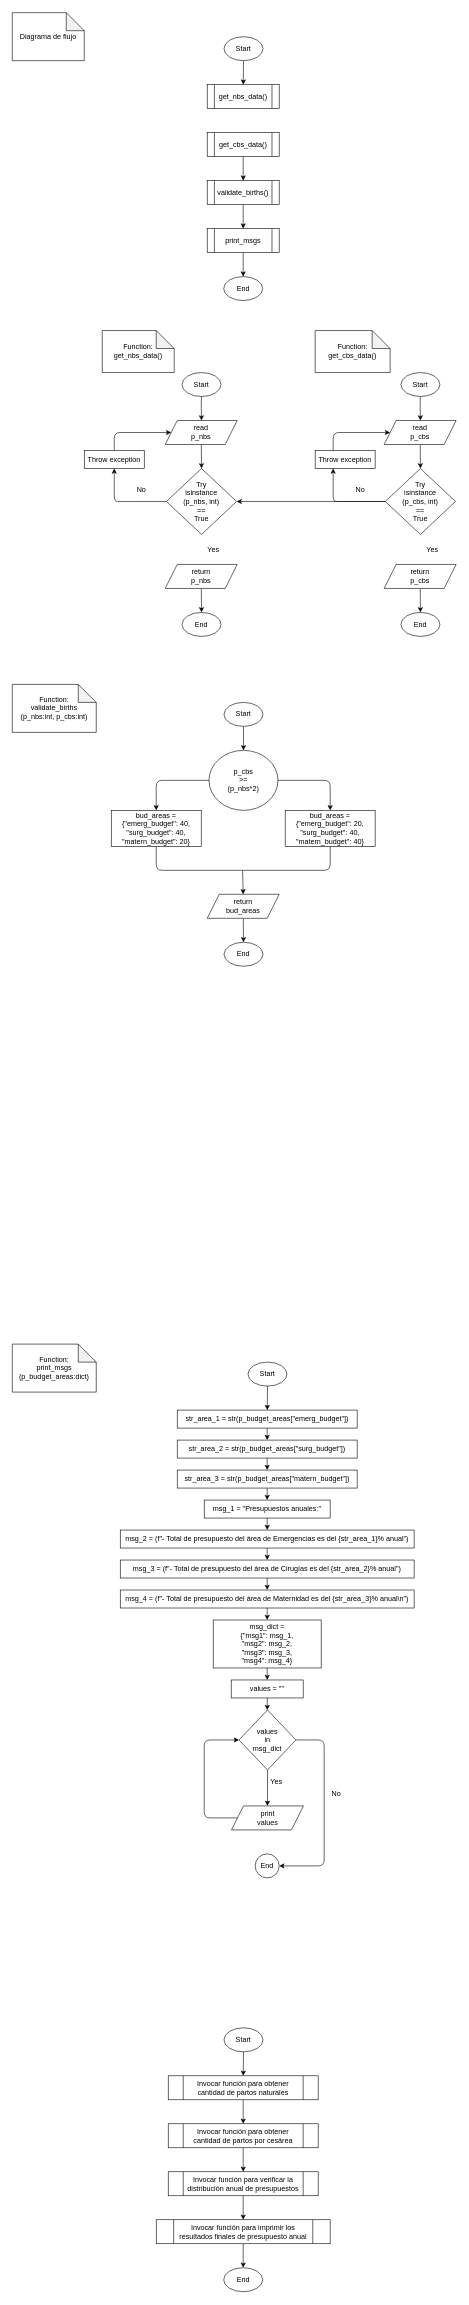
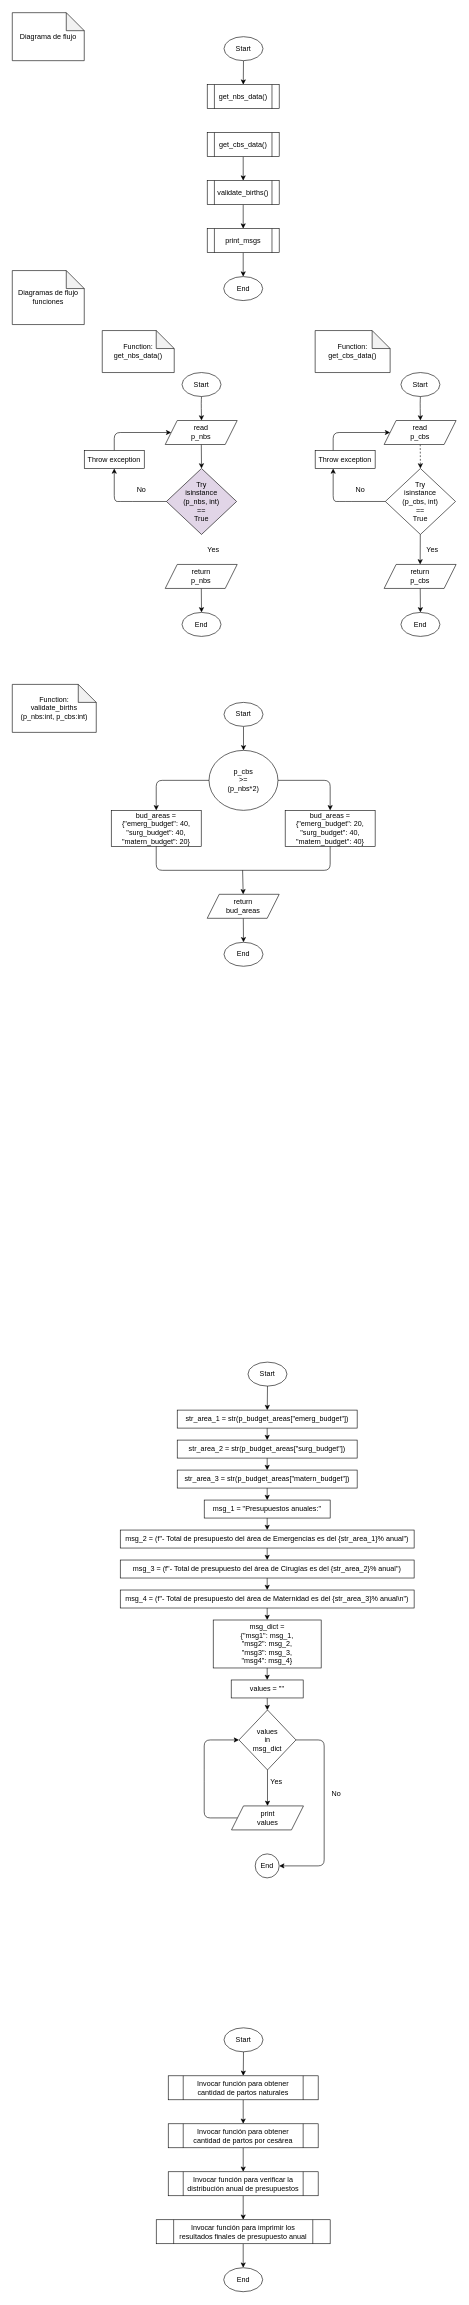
  <mxCell id="0" />
  <mxCell id="1" parent="0" />
  <mxCell id="2" value="Diagrama de flujo" style="shape=note;whiteSpace=wrap;html=1;backgroundOutline=1;darkOpacity=0.05;" vertex="1" parent="1"><mxGeometry x="20" y="20" width="120" height="80" as="geometry" /></mxCell>
  <mxCell id="3" value="" style="edgeStyle=none;html=1;" edge="1" parent="1" source="4" target="5"><mxGeometry relative="1" as="geometry" /></mxCell>
  <mxCell id="4" value="Start" style="ellipse;whiteSpace=wrap;html=1;" vertex="1" parent="1"><mxGeometry x="373" y="60" width="65" height="40" as="geometry" /></mxCell>
  <mxCell id="5" value="get_nbs_data()" style="shape=process;whiteSpace=wrap;html=1;backgroundOutline=1;" vertex="1" parent="1"><mxGeometry x="345" y="140" width="120" height="40" as="geometry" /></mxCell>
  <mxCell id="6" value="" style="edgeStyle=none;html=1;" edge="1" parent="1" source="7" target="9"><mxGeometry relative="1" as="geometry" /></mxCell>
  <mxCell id="7" value="get_cbs_data()" style="shape=process;whiteSpace=wrap;html=1;backgroundOutline=1;" vertex="1" parent="1"><mxGeometry x="345" y="220" width="120" height="40" as="geometry" /></mxCell>
  <mxCell id="8" value="" style="edgeStyle=none;html=1;" edge="1" parent="1" source="9" target="11"><mxGeometry relative="1" as="geometry" /></mxCell>
  <mxCell id="9" value="validate_births()" style="shape=process;whiteSpace=wrap;html=1;backgroundOutline=1;" vertex="1" parent="1"><mxGeometry x="345" y="300" width="120" height="40" as="geometry" /></mxCell>
  <mxCell id="10" value="" style="edgeStyle=none;html=1;" edge="1" parent="1" source="11" target="12"><mxGeometry relative="1" as="geometry" /></mxCell>
  <mxCell id="11" value="print_msgs" style="shape=process;whiteSpace=wrap;html=1;backgroundOutline=1;" vertex="1" parent="1"><mxGeometry x="345" y="380" width="120" height="40" as="geometry" /></mxCell>
  <mxCell id="12" value="End" style="ellipse;whiteSpace=wrap;html=1;" vertex="1" parent="1"><mxGeometry x="372.5" y="460" width="65" height="40" as="geometry" /></mxCell>
+ <mxCell id="13" value="Diagramas de flujo funciones" style="shape=note;whiteSpace=wrap;html=1;backgroundOutline=1;darkOpacity=0.05;" vertex="1" parent="1"><mxGeometry x="20" y="450" width="120" height="90" as="geometry" /></mxCell>
  <mxCell id="14" value="" style="edgeStyle=none;html=1;entryX=0.5;entryY=0;entryDx=0;entryDy=0;" edge="1" parent="1" source="15"><mxGeometry relative="1" as="geometry"><mxPoint x="335.5" y="700" as="targetPoint" /><Array as="points"><mxPoint x="335" y="670" /></Array></mxGeometry></mxCell>
  <mxCell id="15" value="Start" style="ellipse;whiteSpace=wrap;html=1;" vertex="1" parent="1"><mxGeometry x="303" y="620" width="65" height="40" as="geometry" /></mxCell>
  <mxCell id="16" value="" style="edgeStyle=none;html=1;entryX=0.5;entryY=0;entryDx=0;entryDy=0;" edge="1" parent="1" source="17" target="19"><mxGeometry relative="1" as="geometry"><mxPoint x="-6.873" y="831.53" as="targetPoint" /></mxGeometry></mxCell>
  <mxCell id="17" value="read&lt;br&gt;p_nbs" style="shape=parallelogram;perimeter=parallelogramPerimeter;whiteSpace=wrap;html=1;fixedSize=1;" vertex="1" parent="1"><mxGeometry x="275" y="700" width="120" height="40" as="geometry" /></mxCell>
  <mxCell id="18" value="" style="edgeStyle=none;html=1;exitX=0.5;exitY=1;exitDx=0;exitDy=0;entryX=0.5;entryY=0;entryDx=0;entryDy=0;startArrow=none;" edge="1" parent="1" source="25"><mxGeometry relative="1" as="geometry"><mxPoint x="335.5" y="980" as="targetPoint" /></mxGeometry></mxCell>
- <mxCell id="19" value="Try&lt;br&gt;isinstance&lt;br&gt;(p_nbs, int)&lt;br&gt;==&lt;br&gt;True" style="rhombus;whiteSpace=wrap;html=1;" vertex="1" parent="1"><mxGeometry x="277" y="780" width="117" height="110" as="geometry" /></mxCell>
+ <mxCell id="19" value="Try&lt;br&gt;isinstance&lt;br&gt;(p_nbs, int)&lt;br&gt;==&lt;br&gt;True" style="rhombus;whiteSpace=wrap;html=1;fillColor=#e1d5e7;" vertex="1" parent="1"><mxGeometry x="277" y="780" width="117" height="110" as="geometry" /></mxCell>
  <mxCell id="20" value="No" style="text;html=1;align=center;verticalAlign=middle;resizable=0;points=[];autosize=1;strokeColor=none;fillColor=none;" vertex="1" parent="1"><mxGeometry x="215" y="800" width="40" height="30" as="geometry" /></mxCell>
  <mxCell id="21" value="" style="endArrow=classic;html=1;exitX=0;exitY=0.5;exitDx=0;exitDy=0;entryX=0.5;entryY=1;entryDx=0;entryDy=0;" edge="1" parent="1" source="19" target="27"><mxGeometry width="50" height="50" relative="1" as="geometry"><mxPoint x="10" y="800" as="sourcePoint" /><mxPoint x="60" y="750" as="targetPoint" /><Array as="points"><mxPoint x="210" y="835" /><mxPoint x="190" y="835" /></Array></mxGeometry></mxCell>
  <mxCell id="22" value="Yes" style="text;html=1;align=center;verticalAlign=middle;resizable=0;points=[];autosize=1;strokeColor=none;fillColor=none;" vertex="1" parent="1"><mxGeometry x="335" y="900" width="40" height="30" as="geometry" /></mxCell>
  <mxCell id="23" value="End" style="ellipse;whiteSpace=wrap;html=1;" vertex="1" parent="1"><mxGeometry x="303" y="1020" width="65" height="40" as="geometry" /></mxCell>
  <mxCell id="24" value="" style="edgeStyle=none;html=1;" edge="1" parent="1" source="25" target="23"><mxGeometry relative="1" as="geometry" /></mxCell>
  <mxCell id="25" value="return&lt;br&gt;p_nbs" style="shape=parallelogram;perimeter=parallelogramPerimeter;whiteSpace=wrap;html=1;fixedSize=1;" vertex="1" parent="1"><mxGeometry x="275" y="940" width="120" height="40" as="geometry" /></mxCell>
  <mxCell id="26" style="edgeStyle=none;html=1;entryX=0;entryY=0.5;entryDx=0;entryDy=0;exitX=0.5;exitY=0;exitDx=0;exitDy=0;" edge="1" parent="1" source="27" target="17"><mxGeometry relative="1" as="geometry"><Array as="points"><mxPoint x="190" y="720" /></Array></mxGeometry></mxCell>
  <mxCell id="27" value="Throw exception" style="whiteSpace=wrap;html=1;" vertex="1" parent="1"><mxGeometry x="140" y="750" width="100" height="30" as="geometry" /></mxCell>
  <mxCell id="28" value="Function:&lt;br&gt;get_nbs_data()" style="shape=note;whiteSpace=wrap;html=1;backgroundOutline=1;darkOpacity=0.05;" vertex="1" parent="1"><mxGeometry x="170" y="550" width="120" height="70" as="geometry" /></mxCell>
  <mxCell id="29" value="" style="edgeStyle=none;html=1;entryX=0.5;entryY=0;entryDx=0;entryDy=0;" edge="1" parent="1" source="30"><mxGeometry relative="1" as="geometry"><mxPoint x="700.5" y="700" as="targetPoint" /><Array as="points"><mxPoint x="700" y="670" /></Array></mxGeometry></mxCell>
  <mxCell id="30" value="Start" style="ellipse;whiteSpace=wrap;html=1;" vertex="1" parent="1"><mxGeometry x="668" y="620" width="65" height="40" as="geometry" /></mxCell>
- <mxCell id="31" value="" style="edgeStyle=none;html=1;entryX=0.5;entryY=0;entryDx=0;entryDy=0;" edge="1" parent="1" source="32" target="35"><mxGeometry relative="1" as="geometry"><mxPoint x="358.127" y="831.53" as="targetPoint" /></mxGeometry></mxCell>
+ <mxCell id="31" value="" style="edgeStyle=none;html=1;entryX=0.5;entryY=0;entryDx=0;entryDy=0;dashed=1;" edge="1" parent="1" source="32" target="35"><mxGeometry relative="1" as="geometry"><mxPoint x="358.127" y="831.53" as="targetPoint" /></mxGeometry></mxCell>
  <mxCell id="32" value="read&lt;br&gt;p_cbs" style="shape=parallelogram;perimeter=parallelogramPerimeter;whiteSpace=wrap;html=1;fixedSize=1;" vertex="1" parent="1"><mxGeometry x="640" y="700" width="120" height="40" as="geometry" /></mxCell>
  <mxCell id="33" value="" style="edgeStyle=none;html=1;exitX=0.5;exitY=1;exitDx=0;exitDy=0;entryX=0.5;entryY=0;entryDx=0;entryDy=0;startArrow=none;" edge="1" parent="1" source="41"><mxGeometry relative="1" as="geometry"><mxPoint x="700.5" y="980" as="targetPoint" /></mxGeometry></mxCell>
- <mxCell id="34" value="" style="edgeStyle=none;html=1;" edge="1" parent="1" source="35" target="19"><mxGeometry relative="1" as="geometry" /></mxCell>
+ <mxCell id="34" value="" style="edgeStyle=none;html=1;" edge="1" parent="1" source="35" target="41"><mxGeometry relative="1" as="geometry" /></mxCell>
  <mxCell id="35" value="Try&lt;br&gt;isinstance&lt;br&gt;(p_cbs, int)&lt;br&gt;==&lt;br&gt;True" style="rhombus;whiteSpace=wrap;html=1;" vertex="1" parent="1"><mxGeometry x="642" y="780" width="117" height="110" as="geometry" /></mxCell>
  <mxCell id="36" value="No" style="text;html=1;align=center;verticalAlign=middle;resizable=0;points=[];autosize=1;strokeColor=none;fillColor=none;" vertex="1" parent="1"><mxGeometry x="580" y="800" width="40" height="30" as="geometry" /></mxCell>
  <mxCell id="37" value="" style="endArrow=classic;html=1;exitX=0;exitY=0.5;exitDx=0;exitDy=0;entryX=0.5;entryY=1;entryDx=0;entryDy=0;" edge="1" parent="1" source="35"><mxGeometry width="50" height="50" relative="1" as="geometry"><mxPoint x="375" y="800" as="sourcePoint" /><mxPoint x="555" y="780" as="targetPoint" /><Array as="points"><mxPoint x="575" y="835" /><mxPoint x="555" y="835" /></Array></mxGeometry></mxCell>
  <mxCell id="38" value="Yes" style="text;html=1;align=center;verticalAlign=middle;resizable=0;points=[];autosize=1;strokeColor=none;fillColor=none;" vertex="1" parent="1"><mxGeometry x="700" y="900" width="40" height="30" as="geometry" /></mxCell>
  <mxCell id="39" value="End" style="ellipse;whiteSpace=wrap;html=1;" vertex="1" parent="1"><mxGeometry x="668" y="1020" width="65" height="40" as="geometry" /></mxCell>
  <mxCell id="40" value="" style="edgeStyle=none;html=1;" edge="1" parent="1" source="41" target="39"><mxGeometry relative="1" as="geometry" /></mxCell>
  <mxCell id="41" value="return&lt;br&gt;p_cbs" style="shape=parallelogram;perimeter=parallelogramPerimeter;whiteSpace=wrap;html=1;fixedSize=1;" vertex="1" parent="1"><mxGeometry x="640" y="940" width="120" height="40" as="geometry" /></mxCell>
  <mxCell id="42" style="edgeStyle=none;html=1;entryX=0;entryY=0.5;entryDx=0;entryDy=0;exitX=0.5;exitY=0;exitDx=0;exitDy=0;" edge="1" parent="1" target="32"><mxGeometry relative="1" as="geometry"><Array as="points"><mxPoint x="555" y="720" /></Array><mxPoint x="555" y="750" as="sourcePoint" /></mxGeometry></mxCell>
  <mxCell id="43" value="Throw exception" style="whiteSpace=wrap;html=1;" vertex="1" parent="1"><mxGeometry x="525" y="750" width="100" height="30" as="geometry" /></mxCell>
  <mxCell id="44" value="Function:&lt;br&gt;get_cbs_data()" style="shape=note;whiteSpace=wrap;html=1;backgroundOutline=1;darkOpacity=0.05;" vertex="1" parent="1"><mxGeometry x="525" y="550" width="125" height="70" as="geometry" /></mxCell>
  <mxCell id="45" value="Function:&lt;br&gt;validate_births&lt;br&gt;(p_nbs:int, p_cbs:int)" style="shape=note;whiteSpace=wrap;html=1;backgroundOutline=1;darkOpacity=0.05;" vertex="1" parent="1"><mxGeometry x="20" y="1140" width="140" height="80" as="geometry" /></mxCell>
  <mxCell id="46" value="" style="edgeStyle=none;html=1;" edge="1" parent="1" source="47" target="50"><mxGeometry relative="1" as="geometry" /></mxCell>
  <mxCell id="47" value="Start" style="ellipse;whiteSpace=wrap;html=1;" vertex="1" parent="1"><mxGeometry x="373" y="1170" width="65" height="40" as="geometry" /></mxCell>
  <mxCell id="48" value="" style="edgeStyle=none;html=1;exitX=1;exitY=0.5;exitDx=0;exitDy=0;" edge="1" parent="1" source="50" target="51"><mxGeometry relative="1" as="geometry"><Array as="points"><mxPoint x="550" y="1300" /></Array></mxGeometry></mxCell>
  <mxCell id="49" style="edgeStyle=none;html=1;entryX=0.5;entryY=0;entryDx=0;entryDy=0;" edge="1" parent="1" source="50" target="52"><mxGeometry relative="1" as="geometry"><Array as="points"><mxPoint x="260" y="1300" /></Array></mxGeometry></mxCell>
  <mxCell id="50" value="p_cbs &lt;br&gt;&amp;gt;=&lt;br&gt;(p_nbs*2)" style="ellipse;whiteSpace=wrap;html=1;" vertex="1" parent="1"><mxGeometry x="348" y="1250" width="115" height="100" as="geometry" /></mxCell>
  <mxCell id="51" value="bud_areas = &lt;br&gt;{&lt;span style=&quot;background-color: initial;&quot;&gt;&quot;emerg_budget&quot;: 20,&lt;/span&gt;&lt;br&gt;&lt;div&gt;&quot;surg_budget&quot;: 40,&lt;/div&gt;&lt;div&gt;&quot;matern_budget&quot;: 40}&lt;/div&gt;" style="whiteSpace=wrap;html=1;" vertex="1" parent="1"><mxGeometry x="475" y="1350" width="150" height="60" as="geometry" /></mxCell>
  <mxCell id="52" value="bud_areas = &lt;br&gt;{&lt;span style=&quot;background-color: initial;&quot;&gt;&quot;emerg_budget&quot;: 40,&lt;/span&gt;&lt;br&gt;&lt;div&gt;&quot;surg_budget&quot;: 40,&lt;/div&gt;&lt;div&gt;&quot;matern_budget&quot;: 20}&lt;/div&gt;" style="whiteSpace=wrap;html=1;" vertex="1" parent="1"><mxGeometry x="185" y="1350" width="150" height="60" as="geometry" /></mxCell>
  <mxCell id="53" value="" style="endArrow=none;html=1;exitX=0.5;exitY=1;exitDx=0;exitDy=0;entryX=0.5;entryY=1;entryDx=0;entryDy=0;" edge="1" parent="1" source="52" target="51"><mxGeometry width="50" height="50" relative="1" as="geometry"><mxPoint x="380" y="1390" as="sourcePoint" /><mxPoint x="430" y="1340" as="targetPoint" /><Array as="points"><mxPoint x="260" y="1450" /><mxPoint x="550" y="1450" /></Array></mxGeometry></mxCell>
  <mxCell id="54" value="" style="endArrow=classic;html=1;entryX=0.5;entryY=0;entryDx=0;entryDy=0;" edge="1" parent="1" target="56"><mxGeometry width="50" height="50" relative="1" as="geometry"><mxPoint x="404" y="1450" as="sourcePoint" /><mxPoint x="404" y="1490" as="targetPoint" /></mxGeometry></mxCell>
  <mxCell id="55" value="" style="edgeStyle=none;html=1;" edge="1" parent="1" source="56" target="57"><mxGeometry relative="1" as="geometry" /></mxCell>
  <mxCell id="56" value="return&lt;br&gt;bud_areas" style="shape=parallelogram;perimeter=parallelogramPerimeter;whiteSpace=wrap;html=1;fixedSize=1;" vertex="1" parent="1"><mxGeometry x="345" y="1490" width="120" height="40" as="geometry" /></mxCell>
  <mxCell id="57" value="End" style="ellipse;whiteSpace=wrap;html=1;" vertex="1" parent="1"><mxGeometry x="373" y="1570" width="65" height="40" as="geometry" /></mxCell>
- <mxCell id="58" value="Function:&lt;br&gt;print_msgs&lt;br&gt;(p_budget_areas:dict)" style="shape=note;whiteSpace=wrap;html=1;backgroundOutline=1;darkOpacity=0.05;" vertex="1" parent="1"><mxGeometry x="20" y="2240" width="140" height="80" as="geometry" /></mxCell>
  <mxCell id="59" value="" style="edgeStyle=none;html=1;" edge="1" parent="1" source="60" target="62"><mxGeometry relative="1" as="geometry" /></mxCell>
  <mxCell id="60" value="Start" style="ellipse;whiteSpace=wrap;html=1;" vertex="1" parent="1"><mxGeometry x="413" y="2270" width="65" height="40" as="geometry" /></mxCell>
  <mxCell id="61" value="" style="edgeStyle=none;html=1;" edge="1" parent="1" source="62" target="64"><mxGeometry relative="1" as="geometry" /></mxCell>
  <mxCell id="62" value="&lt;div&gt;str_area_1 =&amp;nbsp;str(p_budget_areas[&quot;emerg_budget&quot;])&lt;/div&gt;" style="whiteSpace=wrap;html=1;" vertex="1" parent="1"><mxGeometry x="295" y="2350" width="300" height="30" as="geometry" /></mxCell>
  <mxCell id="63" value="" style="edgeStyle=none;html=1;" edge="1" parent="1" source="64" target="66"><mxGeometry relative="1" as="geometry" /></mxCell>
  <mxCell id="64" value="&lt;div&gt;str_area_2 =&amp;nbsp;str(p_budget_areas[&quot;surg_budget&quot;])&lt;/div&gt;" style="whiteSpace=wrap;html=1;" vertex="1" parent="1"><mxGeometry x="295" y="2400" width="300" height="30" as="geometry" /></mxCell>
  <mxCell id="65" value="" style="edgeStyle=none;html=1;" edge="1" parent="1" source="66" target="68"><mxGeometry relative="1" as="geometry" /></mxCell>
  <mxCell id="66" value="&lt;div&gt;str_area_3 =&amp;nbsp;str(p_budget_areas[&quot;matern_budget&quot;])&lt;/div&gt;" style="whiteSpace=wrap;html=1;" vertex="1" parent="1"><mxGeometry x="295" y="2450" width="300" height="30" as="geometry" /></mxCell>
  <mxCell id="67" value="" style="edgeStyle=none;html=1;" edge="1" parent="1" source="68" target="70"><mxGeometry relative="1" as="geometry" /></mxCell>
  <mxCell id="68" value="msg_1 =&amp;nbsp;&quot;Presupuestos anuales:&quot;" style="whiteSpace=wrap;html=1;" vertex="1" parent="1"><mxGeometry x="340" y="2500" width="210" height="30" as="geometry" /></mxCell>
  <mxCell id="69" value="" style="edgeStyle=none;html=1;" edge="1" parent="1" source="70" target="72"><mxGeometry relative="1" as="geometry" /></mxCell>
  <mxCell id="70" value="msg_2 = (f&quot;- Total de presupuesto del área de Emergencias es del {str_area_1}% anual&quot;)" style="whiteSpace=wrap;html=1;" vertex="1" parent="1"><mxGeometry x="200" y="2550" width="490" height="30" as="geometry" /></mxCell>
  <mxCell id="71" value="" style="edgeStyle=none;html=1;" edge="1" parent="1" source="72" target="74"><mxGeometry relative="1" as="geometry" /></mxCell>
  <mxCell id="72" value="msg_3 = (f&quot;- Total de presupuesto del área de Cirugías es del {str_area_2}% anual&quot;)" style="whiteSpace=wrap;html=1;" vertex="1" parent="1"><mxGeometry x="200" y="2600" width="490" height="30" as="geometry" /></mxCell>
  <mxCell id="73" value="" style="edgeStyle=none;html=1;entryX=0.5;entryY=0;entryDx=0;entryDy=0;" edge="1" parent="1" source="74" target="81"><mxGeometry relative="1" as="geometry"><mxPoint x="445" y="2710" as="targetPoint" /></mxGeometry></mxCell>
  <mxCell id="74" value="msg_4 = (f&quot;- Total de presupuesto del área de Maternidad es del {str_area_3}% anual\n&quot;)" style="whiteSpace=wrap;html=1;" vertex="1" parent="1"><mxGeometry x="200" y="2650" width="490" height="30" as="geometry" /></mxCell>
  <mxCell id="75" value="" style="edgeStyle=none;html=1;" edge="1" parent="1" source="76" target="79"><mxGeometry relative="1" as="geometry" /></mxCell>
  <mxCell id="76" value="values = &quot;&quot;" style="whiteSpace=wrap;html=1;" vertex="1" parent="1"><mxGeometry x="385" y="2800" width="120" height="30" as="geometry" /></mxCell>
  <mxCell id="77" value="" style="edgeStyle=none;html=1;" edge="1" parent="1" source="79" target="83"><mxGeometry relative="1" as="geometry" /></mxCell>
  <mxCell id="78" style="edgeStyle=none;html=1;entryX=1;entryY=0.5;entryDx=0;entryDy=0;exitX=1;exitY=0.5;exitDx=0;exitDy=0;" edge="1" parent="1" source="79" target="85"><mxGeometry relative="1" as="geometry"><Array as="points"><mxPoint x="540" y="2900" /><mxPoint x="540" y="3110" /></Array></mxGeometry></mxCell>
  <mxCell id="79" value="values&lt;br&gt;in&lt;br&gt;msg_dict" style="rhombus;whiteSpace=wrap;html=1;" vertex="1" parent="1"><mxGeometry x="398" y="2850" width="95" height="100" as="geometry" /></mxCell>
  <mxCell id="80" value="" style="edgeStyle=none;html=1;entryX=0.5;entryY=0;entryDx=0;entryDy=0;" edge="1" parent="1" source="81" target="76"><mxGeometry relative="1" as="geometry" /></mxCell>
  <mxCell id="81" value="msg_dict =&lt;br&gt;{&lt;span style=&quot;background-color: initial;&quot;&gt;&quot;msg1&quot;: msg_1,&lt;/span&gt;&lt;div&gt;&quot;msg2&quot;: msg_2,&lt;/div&gt;&lt;div&gt;&quot;msg3&quot;: msg_3,&lt;/div&gt;&lt;div&gt;&quot;msg4&quot;: msg_4}&lt;/div&gt;" style="whiteSpace=wrap;html=1;" vertex="1" parent="1"><mxGeometry x="355" y="2700" width="180" height="80" as="geometry" /></mxCell>
  <mxCell id="82" style="edgeStyle=none;html=1;entryX=0;entryY=0.5;entryDx=0;entryDy=0;exitX=0;exitY=0.5;exitDx=0;exitDy=0;" edge="1" parent="1" source="83" target="79"><mxGeometry relative="1" as="geometry"><Array as="points"><mxPoint x="340" y="3030" /><mxPoint x="340" y="2960" /><mxPoint x="340" y="2900" /></Array></mxGeometry></mxCell>
  <mxCell id="83" value="print&lt;br&gt;values" style="shape=parallelogram;perimeter=parallelogramPerimeter;whiteSpace=wrap;html=1;fixedSize=1;" vertex="1" parent="1"><mxGeometry x="385.5" y="3010" width="120" height="40" as="geometry" /></mxCell>
  <mxCell id="84" value="Yes" style="text;html=1;align=center;verticalAlign=middle;resizable=0;points=[];autosize=1;strokeColor=none;fillColor=none;" vertex="1" parent="1"><mxGeometry x="440" y="2955" width="40" height="30" as="geometry" /></mxCell>
  <mxCell id="85" value="End" style="ellipse;whiteSpace=wrap;html=1;aspect=fixed;" vertex="1" parent="1"><mxGeometry x="425" y="3090" width="40" height="40" as="geometry" /></mxCell>
  <mxCell id="86" value="No" style="text;html=1;align=center;verticalAlign=middle;resizable=0;points=[];autosize=1;strokeColor=none;fillColor=none;" vertex="1" parent="1"><mxGeometry x="540" y="2975" width="40" height="30" as="geometry" /></mxCell>
  <mxCell id="87" value="" style="edgeStyle=none;html=1;" edge="1" parent="1" source="88" target="90"><mxGeometry relative="1" as="geometry" /></mxCell>
  <mxCell id="88" value="Start" style="ellipse;whiteSpace=wrap;html=1;" vertex="1" parent="1"><mxGeometry x="373" y="3380" width="65" height="40" as="geometry" /></mxCell>
  <mxCell id="89" value="" style="edgeStyle=none;html=1;entryX=0.5;entryY=0;entryDx=0;entryDy=0;" edge="1" parent="1" source="90" target="96"><mxGeometry relative="1" as="geometry"><mxPoint x="405" y="3540" as="targetPoint" /></mxGeometry></mxCell>
  <mxCell id="90" value="Invocar función para obtener cantidad de partos naturales" style="shape=process;whiteSpace=wrap;html=1;backgroundOutline=1;" vertex="1" parent="1"><mxGeometry x="280" y="3460" width="250" height="40" as="geometry" /></mxCell>
  <mxCell id="91" value="" style="edgeStyle=none;html=1;exitX=0.5;exitY=1;exitDx=0;exitDy=0;entryX=0.5;entryY=0;entryDx=0;entryDy=0;" edge="1" parent="1" source="96" target="97"><mxGeometry relative="1" as="geometry"><mxPoint x="405" y="3580" as="sourcePoint" /><mxPoint x="405" y="3620" as="targetPoint" /></mxGeometry></mxCell>
  <mxCell id="92" value="" style="edgeStyle=none;html=1;" edge="1" parent="1" target="94"><mxGeometry relative="1" as="geometry"><mxPoint x="405" y="3660" as="sourcePoint" /></mxGeometry></mxCell>
  <mxCell id="93" value="" style="edgeStyle=none;html=1;" edge="1" parent="1" source="94" target="95"><mxGeometry relative="1" as="geometry" /></mxCell>
  <mxCell id="94" value="Invocar función para imprimir los resultados finales de presupuesto anual" style="shape=process;whiteSpace=wrap;html=1;backgroundOutline=1;" vertex="1" parent="1"><mxGeometry x="260" y="3700" width="290" height="40" as="geometry" /></mxCell>
  <mxCell id="95" value="End" style="ellipse;whiteSpace=wrap;html=1;" vertex="1" parent="1"><mxGeometry x="372.5" y="3780" width="65" height="40" as="geometry" /></mxCell>
  <mxCell id="96" value="Invocar función para obtener cantidad de partos por cesárea" style="shape=process;whiteSpace=wrap;html=1;backgroundOutline=1;" vertex="1" parent="1"><mxGeometry x="280" y="3540" width="250" height="40" as="geometry" /></mxCell>
  <mxCell id="97" value="Invocar función para verificar la distribución anual de presupuestos" style="shape=process;whiteSpace=wrap;html=1;backgroundOutline=1;" vertex="1" parent="1"><mxGeometry x="280" y="3620" width="250" height="40" as="geometry" /></mxCell>
